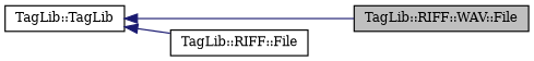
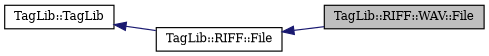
  digraph {
    fontname="DejaVu Serif"
    rankdir=LR
    node [color=black fillcolor=white fontname="DejaVu Serif" fontsize=10 shape=record style=filled]
    edge [color=midnightblue dir=back fontname="DejaVu Serif" fontsize=10 labelfontname=Helvetica labelfontsize=10 style=solid]
    n1 [fillcolor=grey75 fontcolor=black height=0.2 label="TagLib::RIFF::WAV::File" width=0.4]
    n2 [height=0.2 label="TagLib::RIFF::File" width=0.4]
    n3 [height=0.2 label="TagLib::TagLib" width=0.4]
-   n3 -> n1
+   n2 -> n1
    n3 -> n2
  }
